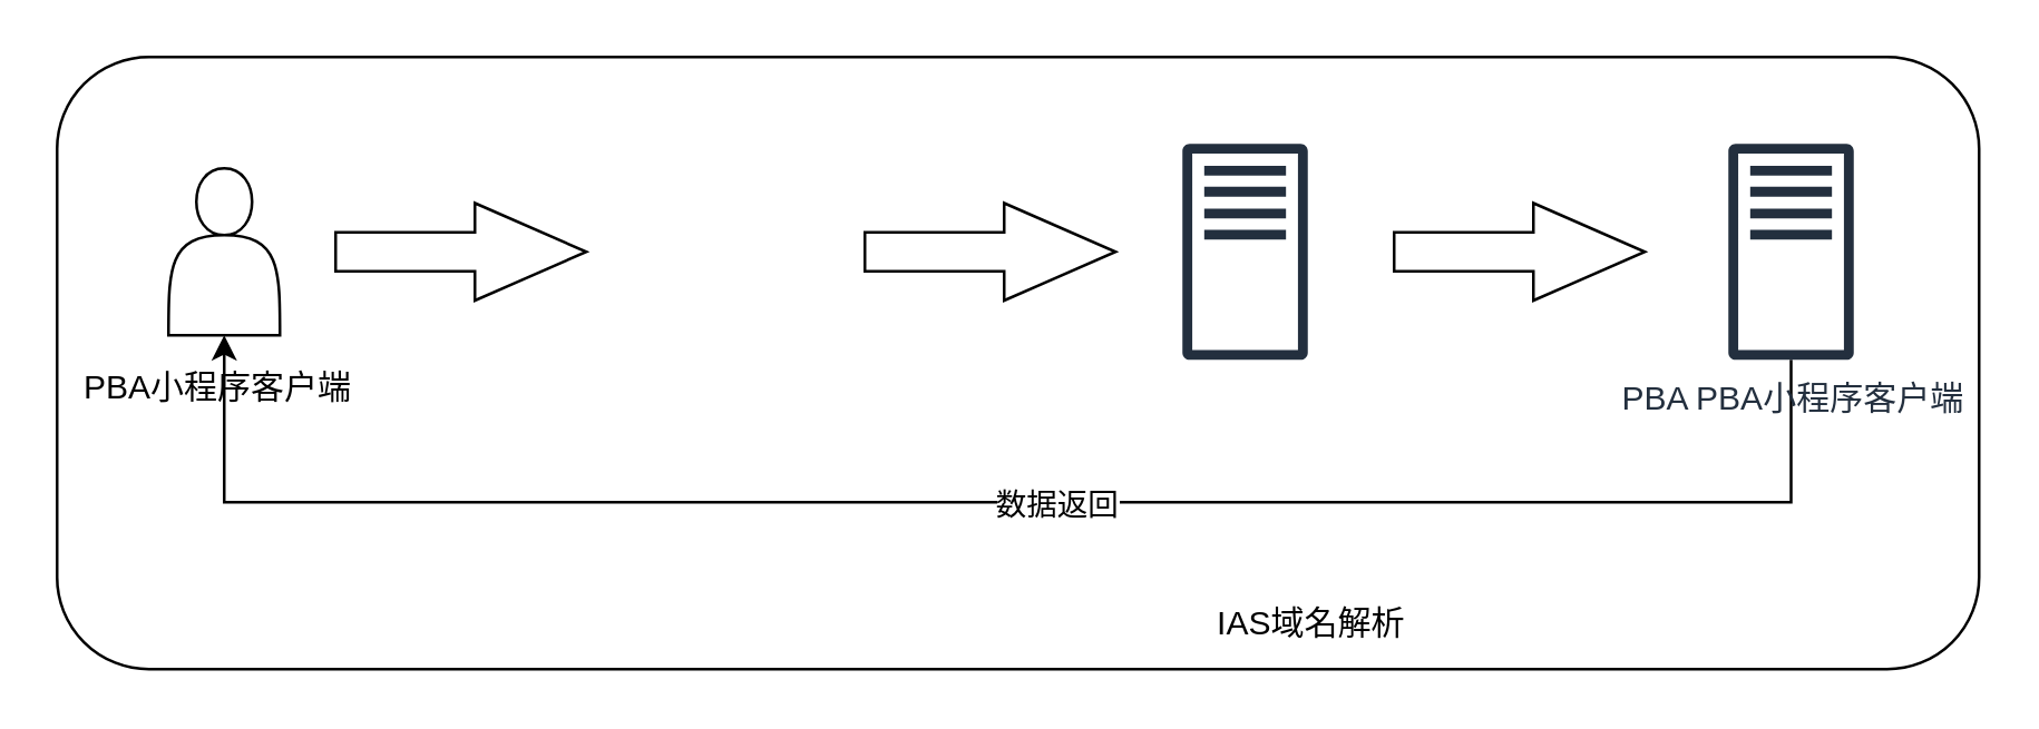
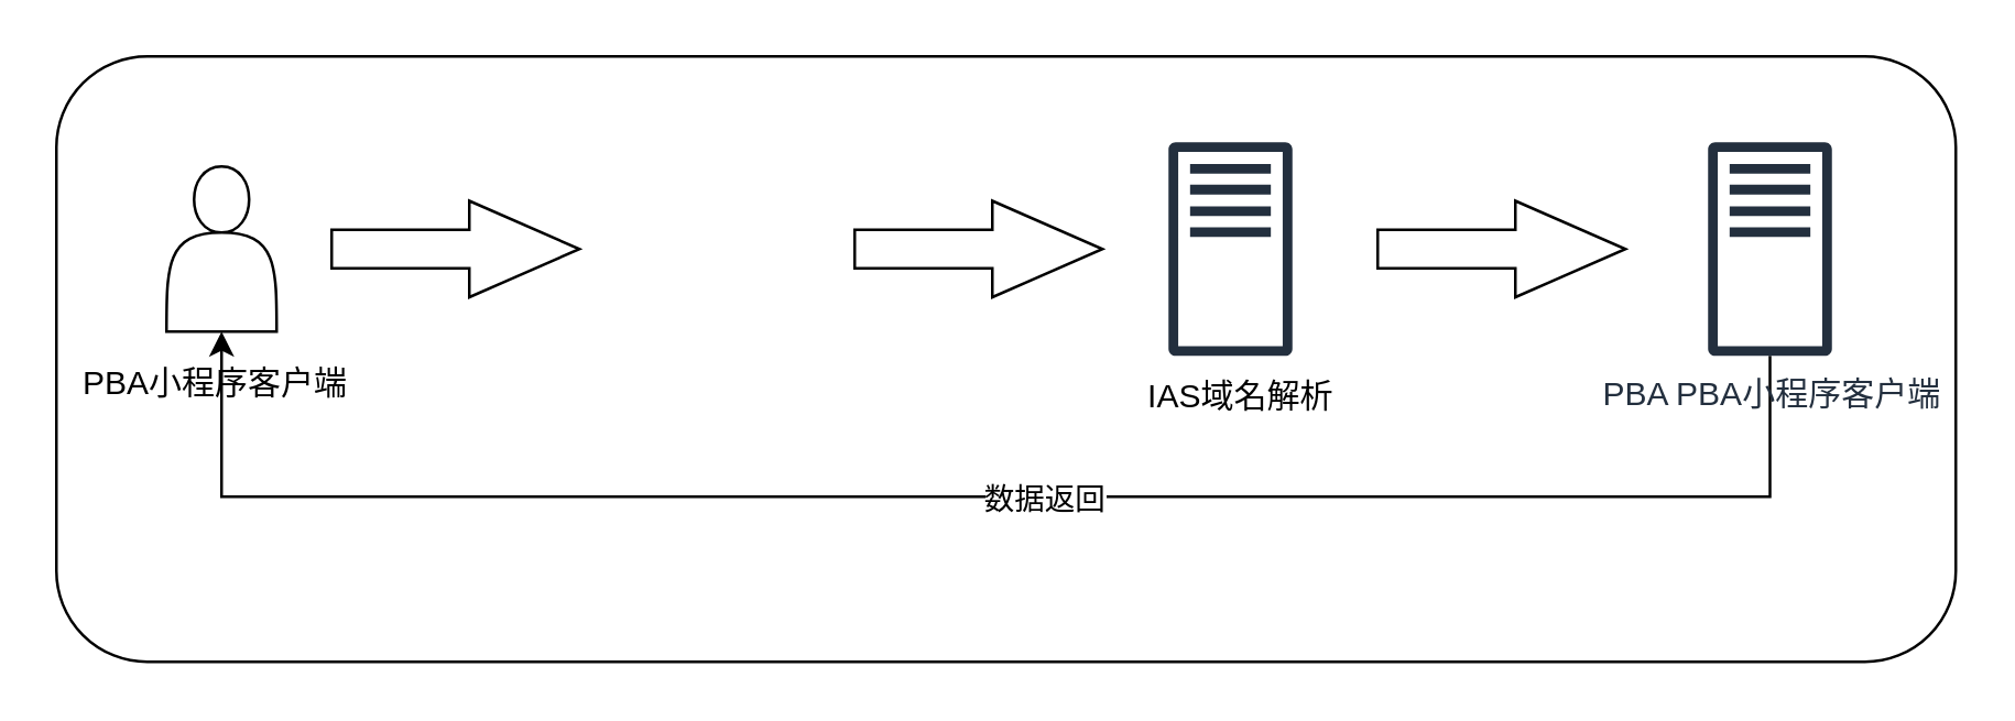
  <mxCell id="0" />
  <mxCell id="1" parent="0" />
  <mxCell id="2" value="" style="rounded=1;whiteSpace=wrap;html=1;" vertex="1" parent="1"><mxGeometry x="20" y="20" width="690" height="220" as="geometry" /></mxCell>
  <mxCell id="3" value="" style="html=1;shadow=0;dashed=0;align=center;verticalAlign=middle;shape=mxgraph.arrows2.arrow;dy=0.6;dx=40;notch=0;" vertex="1" parent="1"><mxGeometry x="120" y="72.5" width="90" height="35" as="geometry" /></mxCell>
  <mxCell id="4" value="" style="shape=actor;whiteSpace=wrap;html=1;" vertex="1" parent="1"><mxGeometry x="60" y="60" width="40" height="60" as="geometry" /></mxCell>
  <mxCell id="5" value="" style="outlineConnect=0;fontColor=#232F3E;gradientColor=none;fillColor=#232F3E;strokeColor=none;dashed=0;verticalLabelPosition=bottom;verticalAlign=top;align=center;html=1;fontSize=12;fontStyle=0;aspect=fixed;pointerEvents=1;shape=mxgraph.aws4.traditional_server;" vertex="1" parent="1"><mxGeometry x="424" y="51" width="45" height="78" as="geometry" /></mxCell>
- <mxCell id="6" value="IAS域名解析" style="text;html=1;align=center;verticalAlign=middle;resizable=0;points=[];autosize=1;strokeColor=none;" vertex="1" parent="1"><mxGeometry x="430" y="214" width="80" height="20" as="geometry" /></mxCell>
+ <mxCell id="6" value="IAS域名解析" style="text;html=1;align=center;verticalAlign=middle;resizable=0;points=[];autosize=1;strokeColor=none;" vertex="1" parent="1"><mxGeometry x="410" y="134" width="80" height="20" as="geometry" /></mxCell>
  <mxCell id="7" value="" style="html=1;shadow=0;dashed=0;align=center;verticalAlign=middle;shape=mxgraph.arrows2.arrow;dy=0.6;dx=40;notch=0;" vertex="1" parent="1"><mxGeometry x="310" y="72.5" width="90" height="35" as="geometry" /></mxCell>
  <mxCell id="8" value="" style="html=1;shadow=0;dashed=0;align=center;verticalAlign=middle;shape=mxgraph.arrows2.arrow;dy=0.6;dx=40;notch=0;" vertex="1" parent="1"><mxGeometry x="500" y="72.5" width="90" height="35" as="geometry" /></mxCell>
  <mxCell id="9" style="edgeStyle=orthogonalEdgeStyle;rounded=0;orthogonalLoop=1;jettySize=auto;html=1;entryX=0.5;entryY=1;entryDx=0;entryDy=0;" edge="1" parent="1" source="11" target="4"><mxGeometry relative="1" as="geometry"><Array as="points"><mxPoint x="643" y="180" /><mxPoint x="80" y="180" /></Array></mxGeometry></mxCell>
  <mxCell id="10" value="数据返回" style="edgeLabel;html=1;align=center;verticalAlign=middle;resizable=0;points=[];" vertex="1" connectable="0" parent="9"><mxGeometry x="-0.066" relative="1" as="geometry"><mxPoint as="offset" /></mxGeometry></mxCell>
  <mxCell id="11" value="PBA PBA小程序客户端" style="outlineConnect=0;fontColor=#232F3E;gradientColor=none;fillColor=#232F3E;strokeColor=none;dashed=0;verticalLabelPosition=bottom;verticalAlign=top;align=center;html=1;fontSize=12;fontStyle=0;aspect=fixed;pointerEvents=1;shape=mxgraph.aws4.traditional_server;" vertex="1" parent="1"><mxGeometry x="620" y="51" width="45" height="78" as="geometry" /></mxCell>
  <mxCell id="12" value="PBA小程序客户端" style="text;html=1;strokeColor=none;fillColor=none;align=center;verticalAlign=middle;whiteSpace=wrap;rounded=0;" vertex="1" parent="1"><mxGeometry x="20" y="134" width="116" height="10" as="geometry" /></mxCell>
